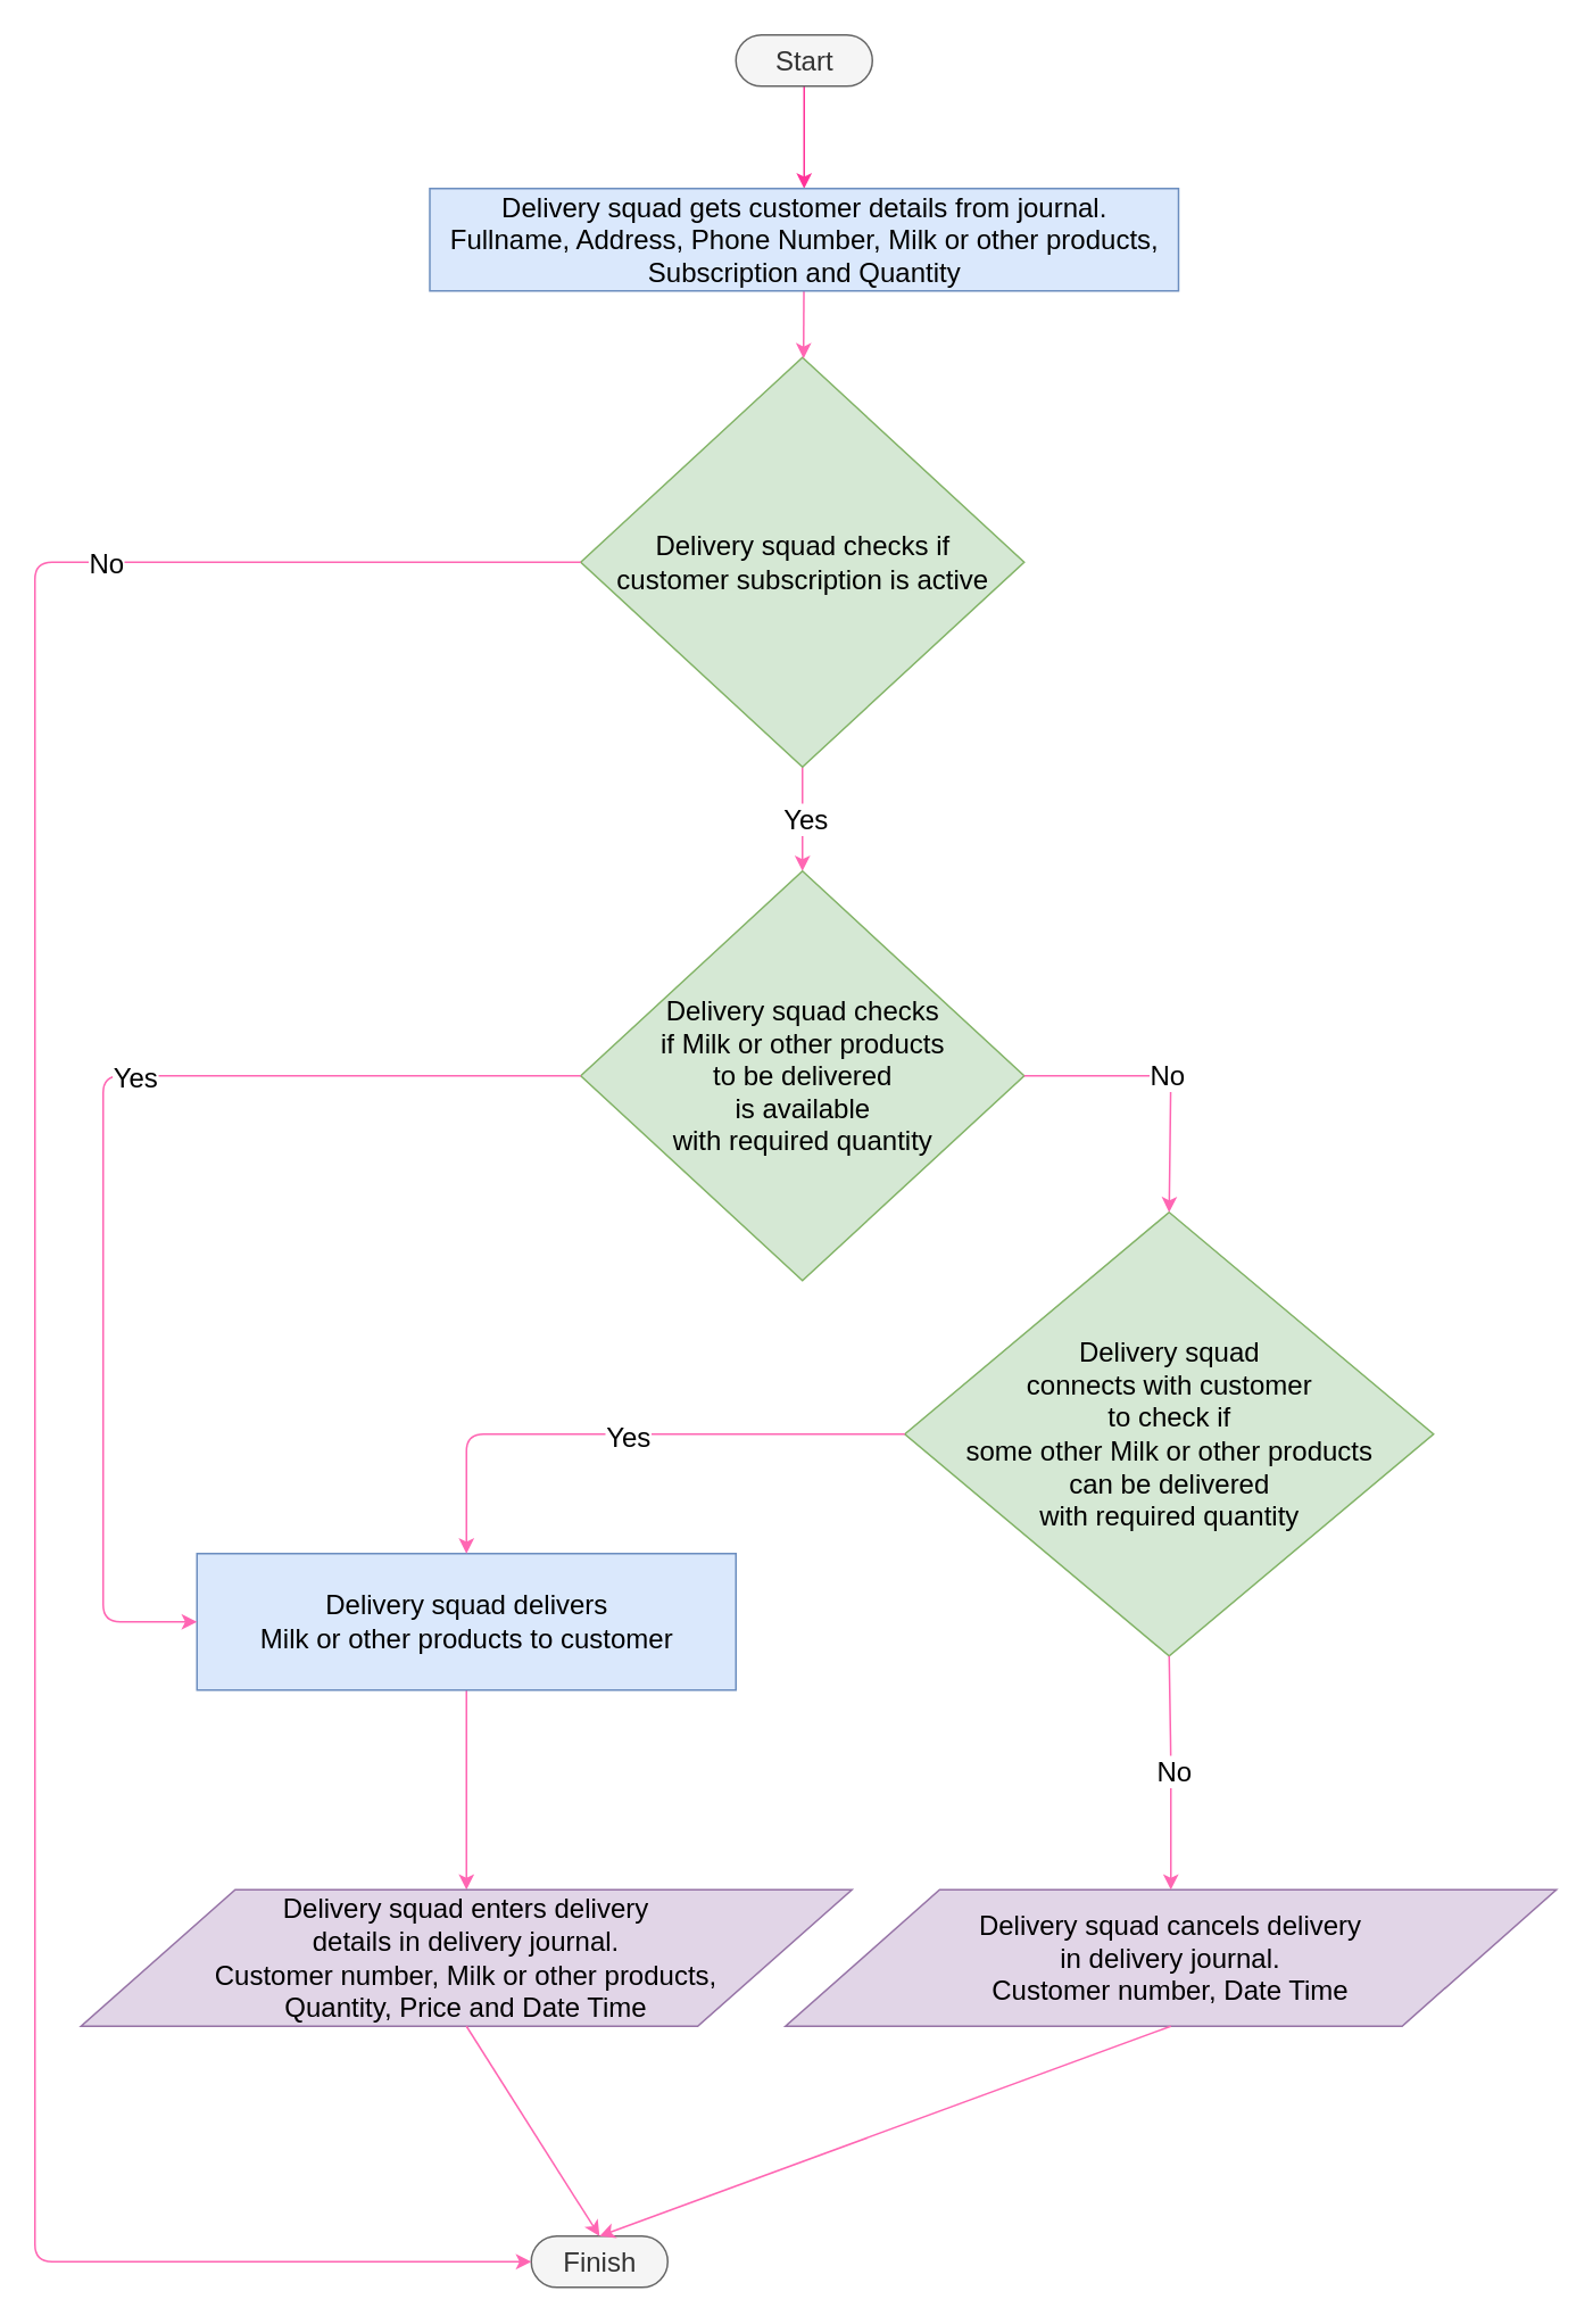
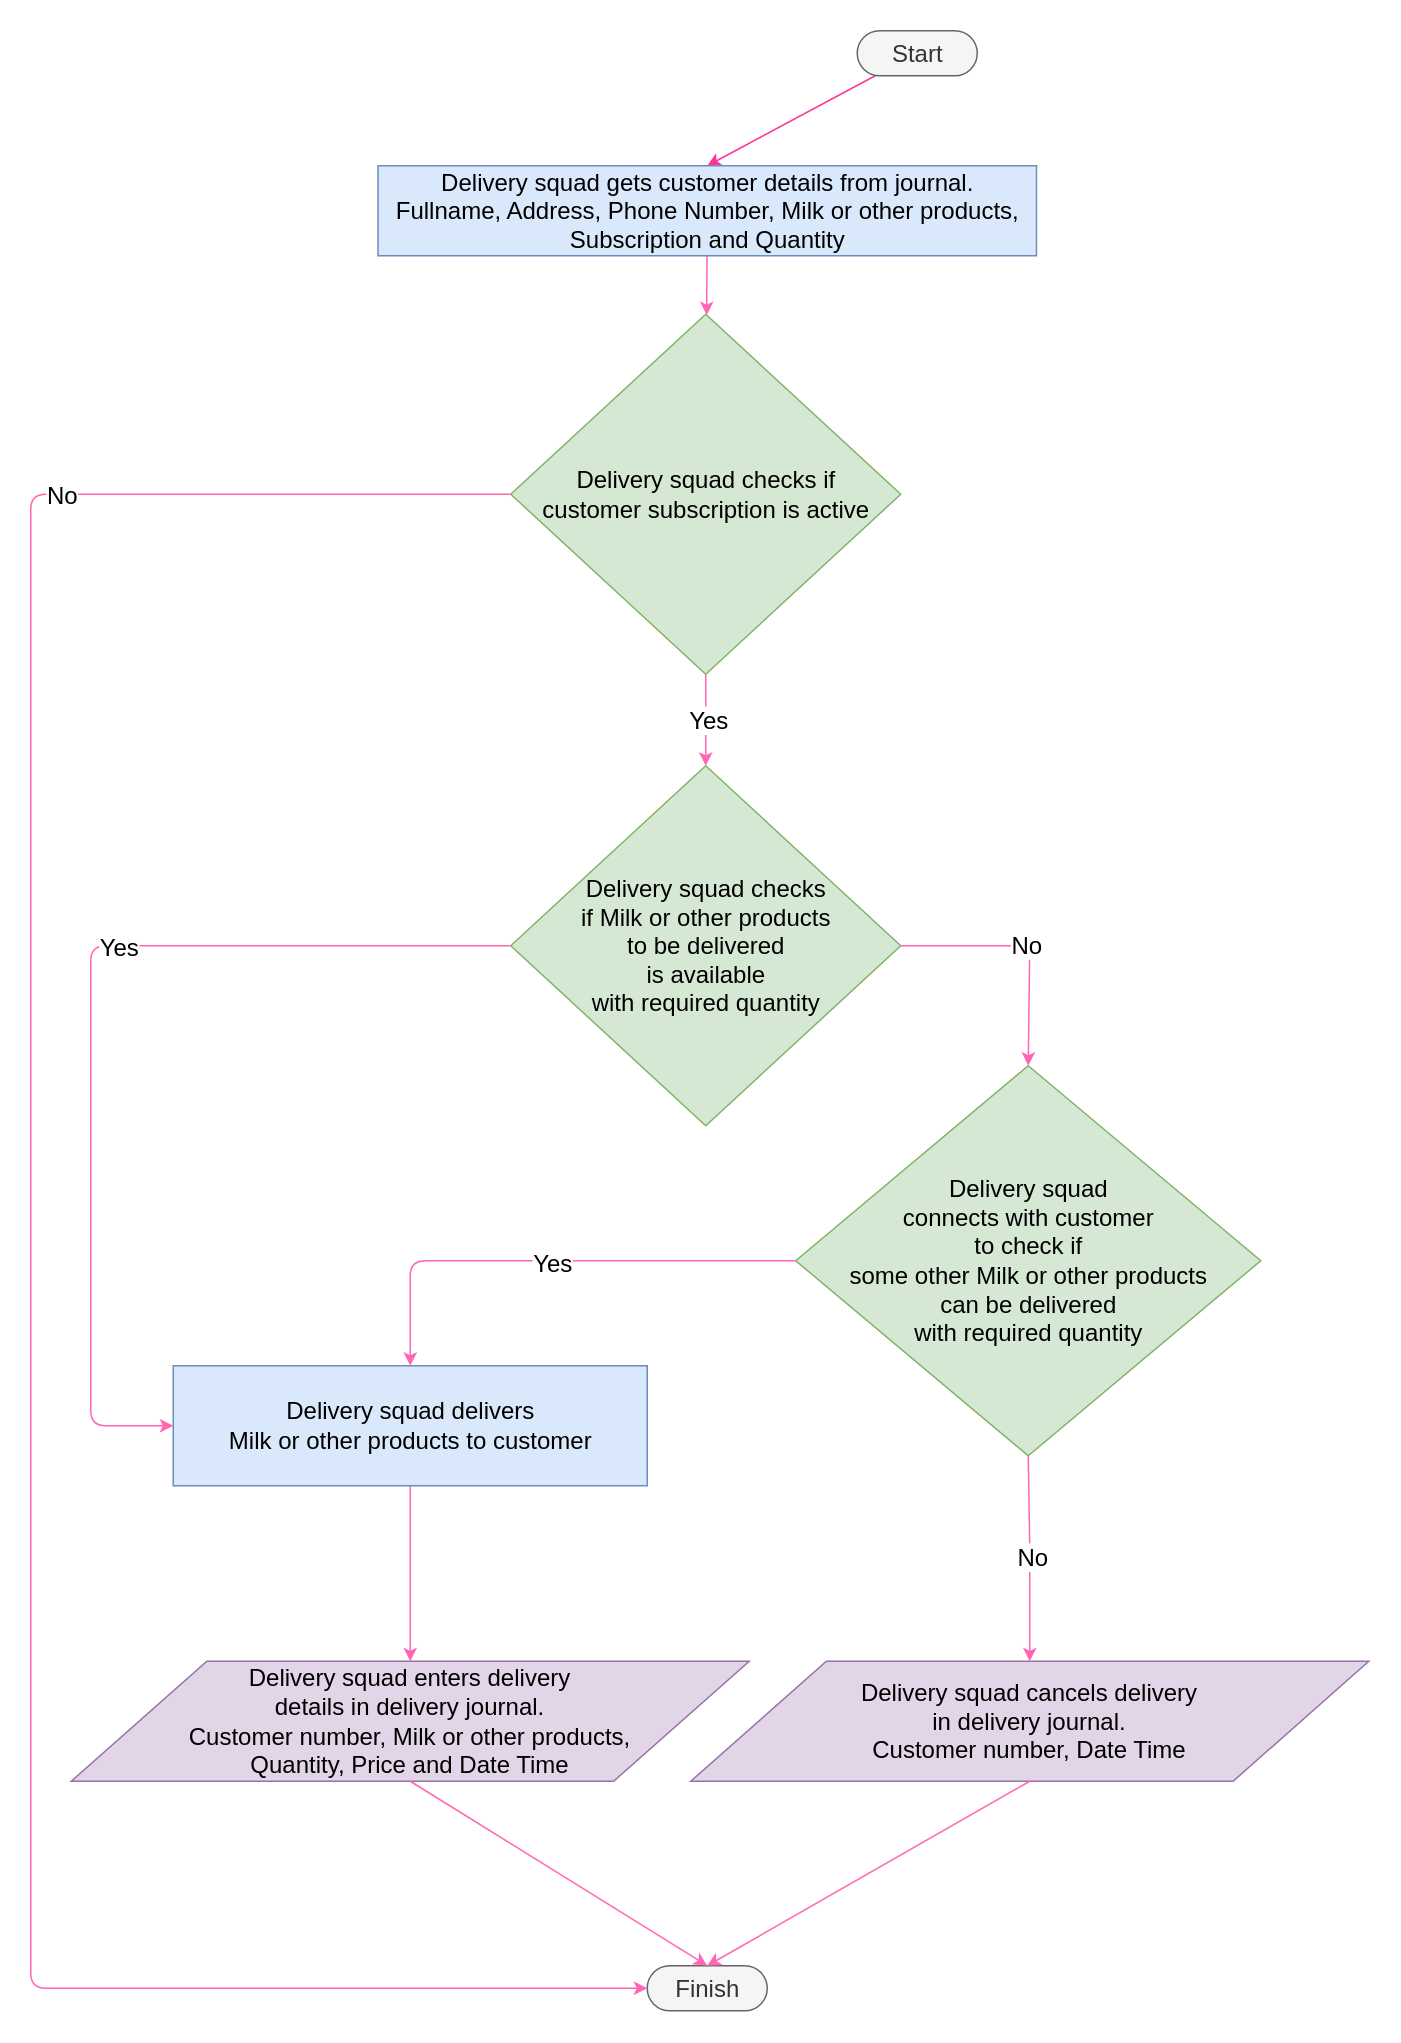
  <mxCell id="0" />
  <mxCell id="1" parent="0" />
  <mxCell id="2" value="" style="edgeStyle=none;html=1;fontSize=16;entryX=0.5;entryY=0;entryDx=0;entryDy=0;strokeColor=#FF3399;" parent="1" source="3" target="14" edge="1"><mxGeometry relative="1" as="geometry" /></mxCell>
- <mxCell id="3" value="&lt;font style=&quot;font-size: 16px;&quot;&gt;Start&lt;/font&gt;" style="html=1;dashed=0;whitespace=wrap;shape=mxgraph.dfd.start;fillColor=#f5f5f5;fontColor=#333333;strokeColor=#666666;fontSize=16;" parent="1" vertex="1"><mxGeometry x="431" y="20" width="80" height="30" as="geometry" /></mxCell>
+ <mxCell id="3" value="&lt;font style=&quot;font-size: 16px;&quot;&gt;Start&lt;/font&gt;" style="html=1;dashed=0;whitespace=wrap;shape=mxgraph.dfd.start;fillColor=#f5f5f5;fontColor=#333333;strokeColor=#666666;fontSize=16;" parent="1" vertex="1"><mxGeometry x="571" y="20" width="80" height="30" as="geometry" /></mxCell>
  <mxCell id="4" value="" style="edgeStyle=none;html=1;fontSize=16;entryX=0.5;entryY=0;entryDx=0;entryDy=0;exitX=0.5;exitY=1;exitDx=0;exitDy=0;strokeColor=#FF66B3;" parent="1" source="6" target="15" edge="1"><mxGeometry relative="1" as="geometry"><Array as="points" /></mxGeometry></mxCell>
  <mxCell id="5" value="Yes" style="edgeLabel;html=1;align=center;verticalAlign=middle;resizable=0;points=[];fontSize=16;" parent="4" vertex="1" connectable="0"><mxGeometry x="-0.002" y="1" relative="1" as="geometry"><mxPoint as="offset" /></mxGeometry></mxCell>
  <mxCell id="6" value="&lt;span class=&quot;nodeLabel&quot; style=&quot;font-size: 16px;&quot;&gt;Delivery squad checks if &lt;br style=&quot;font-size: 16px;&quot;&gt;customer subscription is active&lt;/span&gt;" style="shape=rhombus;html=1;dashed=0;whitespace=wrap;perimeter=rhombusPerimeter;fillColor=#d5e8d4;strokeColor=#82b366;fontSize=16;" parent="1" vertex="1"><mxGeometry x="340" y="209" width="260" height="240" as="geometry" /></mxCell>
  <mxCell id="7" value="" style="edgeStyle=none;html=1;fontSize=16;strokeColor=#FF66B3;" parent="1" source="8" target="9" edge="1"><mxGeometry relative="1" as="geometry" /></mxCell>
  <mxCell id="8" value="&lt;span class=&quot;nodeLabel&quot; style=&quot;font-size: 16px;&quot;&gt;Delivery squad delivers &lt;br style=&quot;font-size: 16px;&quot;&gt; Milk or other products to customer&lt;/span&gt;" style="html=1;dashed=0;whitespace=wrap;fillColor=#dae8fc;strokeColor=#6c8ebf;fontSize=16;" parent="1" vertex="1"><mxGeometry x="115" y="910" width="316" height="80" as="geometry" /></mxCell>
  <mxCell id="9" value="&lt;span class=&quot;nodeLabel&quot; style=&quot;font-size: 16px;&quot;&gt;Delivery squad enters delivery &lt;br style=&quot;font-size: 16px;&quot;&gt;details in delivery journal. &lt;br style=&quot;font-size: 16px;&quot;&gt; Customer number, Milk or other products, &lt;br style=&quot;font-size: 16px;&quot;&gt;Quantity, Price and Date Time&lt;/span&gt;" style="shape=parallelogram;perimeter=parallelogramPerimeter;whiteSpace=wrap;html=1;dashed=0;fillColor=#e1d5e7;strokeColor=#9673a6;fontSize=16;" parent="1" vertex="1"><mxGeometry x="47" y="1107" width="452" height="80" as="geometry" /></mxCell>
- <mxCell id="10" value="Finish" style="html=1;dashed=0;whitespace=wrap;shape=mxgraph.dfd.start;fillColor=#f5f5f5;fontColor=#333333;strokeColor=#666666;fontSize=16;" parent="1" vertex="1"><mxGeometry x="311" y="1310" width="80" height="30" as="geometry" /></mxCell>
+ <mxCell id="10" value="Finish" style="html=1;dashed=0;whitespace=wrap;shape=mxgraph.dfd.start;fillColor=#f5f5f5;fontColor=#333333;strokeColor=#666666;fontSize=16;" parent="1" vertex="1"><mxGeometry x="431" y="1310" width="80" height="30" as="geometry" /></mxCell>
  <mxCell id="11" value="" style="edgeStyle=none;html=1;entryX=0;entryY=0.5;entryDx=0;entryDy=0;entryPerimeter=0;exitX=0;exitY=0.5;exitDx=0;exitDy=0;fontSize=16;strokeColor=#FF66B3;" parent="1" source="6" target="10" edge="1"><mxGeometry relative="1" as="geometry"><mxPoint x="324.606" y="494.468" as="sourcePoint" /><mxPoint x="131.178" y="583" as="targetPoint" /><Array as="points"><mxPoint x="20" y="329" /><mxPoint x="20" y="852" /><mxPoint x="20" y="1325" /></Array></mxGeometry></mxCell>
  <mxCell id="12" value="No" style="edgeLabel;html=1;align=center;verticalAlign=middle;resizable=0;points=[];fontSize=16;" vertex="1" connectable="0" parent="11"><mxGeometry x="-0.653" relative="1" as="geometry"><mxPoint as="offset" /></mxGeometry></mxCell>
  <mxCell id="13" value="" style="edgeStyle=none;html=1;fontSize=16;strokeColor=#FF66B3;" parent="1" source="14" target="6" edge="1"><mxGeometry relative="1" as="geometry"><mxPoint x="274.131" y="246" as="targetPoint" /></mxGeometry></mxCell>
  <mxCell id="14" value="&lt;span class=&quot;nodeLabel&quot; style=&quot;font-size: 16px;&quot;&gt;Delivery squad gets customer details from journal. &lt;br style=&quot;font-size: 16px;&quot;&gt; Fullname, Address, Phone Number, Milk or other products, &lt;br style=&quot;font-size: 16px;&quot;&gt; Subscription and Quantity&lt;/span&gt;" style="html=1;dashed=0;whitespace=wrap;fillColor=#dae8fc;strokeColor=#6c8ebf;fontSize=16;" parent="1" vertex="1"><mxGeometry x="251.5" y="110" width="439" height="60" as="geometry" /></mxCell>
  <mxCell id="15" value="&lt;span class=&quot;nodeLabel&quot; style=&quot;font-size: 16px;&quot;&gt;Delivery squad checks &lt;br style=&quot;font-size: 16px;&quot;&gt; if Milk or other products &lt;br style=&quot;font-size: 16px;&quot;&gt; to be delivered &lt;br style=&quot;font-size: 16px;&quot;&gt; is available  &lt;br style=&quot;font-size: 16px;&quot;&gt; with required quantity&lt;/span&gt;" style="shape=rhombus;html=1;dashed=0;whitespace=wrap;perimeter=rhombusPerimeter;fillColor=#d5e8d4;strokeColor=#82b366;fontSize=16;" vertex="1" parent="1"><mxGeometry x="340" y="510" width="260" height="240" as="geometry" /></mxCell>
  <mxCell id="16" value="&lt;span class=&quot;nodeLabel&quot; style=&quot;font-size: 16px;&quot;&gt;Delivery squad &lt;br style=&quot;font-size: 16px;&quot;&gt; connects with customer &lt;br style=&quot;font-size: 16px;&quot;&gt; to check if &lt;br style=&quot;font-size: 16px;&quot;&gt; some other Milk or other products &lt;br style=&quot;font-size: 16px;&quot;&gt; can be delivered &lt;br style=&quot;font-size: 16px;&quot;&gt; with required quantity&lt;/span&gt;" style="shape=rhombus;html=1;dashed=0;whitespace=wrap;perimeter=rhombusPerimeter;fillColor=#d5e8d4;strokeColor=#82b366;fontSize=16;" vertex="1" parent="1"><mxGeometry x="530" y="710" width="310" height="260" as="geometry" /></mxCell>
  <mxCell id="17" value="" style="edgeStyle=none;html=1;fontSize=16;exitX=0;exitY=0.5;exitDx=0;exitDy=0;entryX=0;entryY=0.5;entryDx=0;entryDy=0;strokeColor=#FF66B3;" edge="1" parent="1" source="15" target="8"><mxGeometry relative="1" as="geometry"><mxPoint x="404.476" y="339.579" as="sourcePoint" /><mxPoint x="260" y="710" as="targetPoint" /><Array as="points"><mxPoint x="60" y="630" /><mxPoint x="60" y="790" /><mxPoint x="60" y="950" /></Array></mxGeometry></mxCell>
  <mxCell id="18" value="Yes" style="edgeLabel;html=1;align=center;verticalAlign=middle;resizable=0;points=[];fontSize=16;" vertex="1" connectable="0" parent="17"><mxGeometry x="-0.201" relative="1" as="geometry"><mxPoint as="offset" /></mxGeometry></mxCell>
  <mxCell id="19" value="" style="edgeStyle=none;html=1;fontSize=16;entryX=0.5;entryY=0;entryDx=0;entryDy=0;exitX=1;exitY=0.5;exitDx=0;exitDy=0;strokeColor=#FF66B3;" edge="1" parent="1" source="15" target="16"><mxGeometry relative="1" as="geometry"><mxPoint x="372" y="460" as="sourcePoint" /><mxPoint x="568" y="490" as="targetPoint" /><Array as="points"><mxPoint x="686" y="630" /></Array></mxGeometry></mxCell>
  <mxCell id="20" value="No" style="edgeLabel;html=1;align=center;verticalAlign=middle;resizable=0;points=[];fontSize=16;" vertex="1" connectable="0" parent="19"><mxGeometry x="-0.002" y="1" relative="1" as="geometry"><mxPoint as="offset" /></mxGeometry></mxCell>
  <mxCell id="21" value="" style="edgeStyle=none;html=1;fontSize=16;exitX=0;exitY=0.5;exitDx=0;exitDy=0;entryX=0.5;entryY=0;entryDx=0;entryDy=0;strokeColor=#FF66B3;" edge="1" parent="1" source="16" target="8"><mxGeometry relative="1" as="geometry"><mxPoint x="443" y="600" as="sourcePoint" /><mxPoint x="268" y="950" as="targetPoint" /><Array as="points"><mxPoint x="273" y="840" /></Array></mxGeometry></mxCell>
  <mxCell id="22" value="Yes" style="edgeLabel;html=1;align=center;verticalAlign=middle;resizable=0;points=[];fontSize=16;" vertex="1" connectable="0" parent="21"><mxGeometry x="-0.002" y="1" relative="1" as="geometry"><mxPoint as="offset" /></mxGeometry></mxCell>
  <mxCell id="23" value="&lt;span class=&quot;nodeLabel&quot; style=&quot;font-size: 16px;&quot;&gt;Delivery squad cancels delivery &lt;br style=&quot;font-size: 16px;&quot;&gt; in delivery journal. &lt;br style=&quot;font-size: 16px;&quot;&gt; Customer number, Date Time&lt;/span&gt;" style="shape=parallelogram;perimeter=parallelogramPerimeter;whiteSpace=wrap;html=1;dashed=0;fillColor=#e1d5e7;strokeColor=#9673a6;fontSize=16;" vertex="1" parent="1"><mxGeometry x="460" y="1107" width="452" height="80" as="geometry" /></mxCell>
  <mxCell id="24" value="" style="edgeStyle=none;html=1;fontSize=16;entryX=0.5;entryY=0.5;entryDx=0;entryDy=-15;entryPerimeter=0;exitX=0.5;exitY=1;exitDx=0;exitDy=0;strokeColor=#FF66B3;" edge="1" parent="1" source="9" target="10"><mxGeometry relative="1" as="geometry"><mxPoint x="258" y="1160" as="sourcePoint" /><mxPoint x="257.5" y="1260" as="targetPoint" /></mxGeometry></mxCell>
  <mxCell id="25" value="" style="edgeStyle=none;html=1;fontSize=16;entryX=0.5;entryY=0.5;entryDx=0;entryDy=-15;entryPerimeter=0;exitX=0.5;exitY=1;exitDx=0;exitDy=0;strokeColor=#FF66B3;" edge="1" parent="1" source="23" target="10"><mxGeometry relative="1" as="geometry"><mxPoint x="268" y="1170" as="sourcePoint" /><mxPoint x="404.395" y="1324.395" as="targetPoint" /></mxGeometry></mxCell>
  <mxCell id="26" value="" style="edgeStyle=none;html=1;fontSize=16;entryX=0.5;entryY=0;entryDx=0;entryDy=0;exitX=0.5;exitY=1;exitDx=0;exitDy=0;strokeColor=#FF66B3;" edge="1" parent="1" source="16" target="23"><mxGeometry relative="1" as="geometry"><mxPoint x="568" y="710" as="sourcePoint" /><mxPoint x="568" y="770" as="targetPoint" /><Array as="points"><mxPoint x="686" y="1030" /></Array></mxGeometry></mxCell>
  <mxCell id="27" value="No" style="edgeLabel;html=1;align=center;verticalAlign=middle;resizable=0;points=[];fontSize=16;" vertex="1" connectable="0" parent="26"><mxGeometry x="-0.002" y="1" relative="1" as="geometry"><mxPoint as="offset" /></mxGeometry></mxCell>
